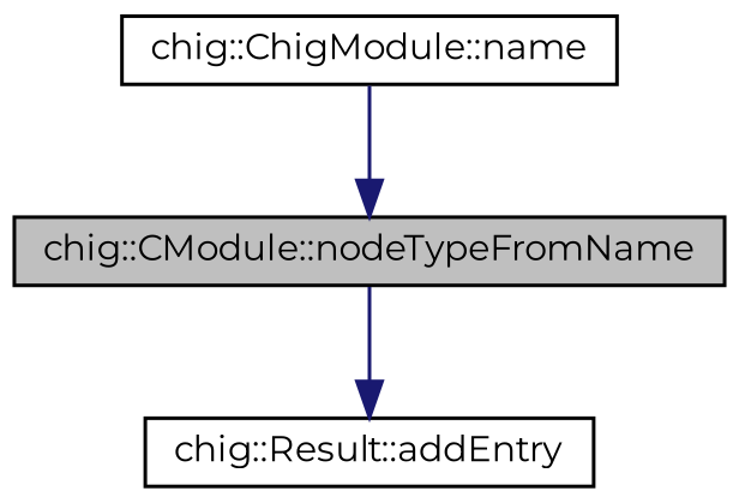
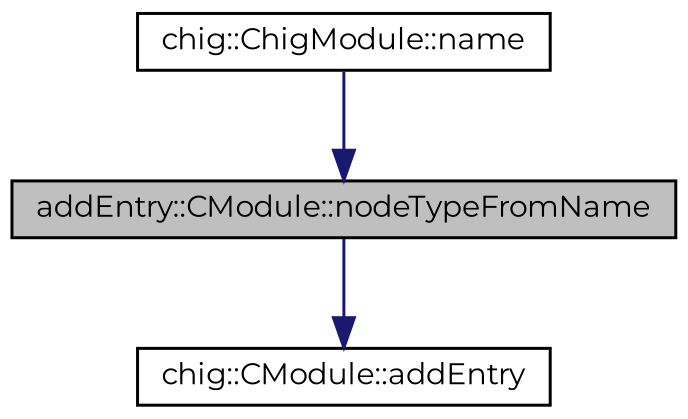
  digraph {
    fontname=Montserrat
    rankdir=TB
    node [color=black fillcolor=white fontname=Montserrat fontsize=10 shape=record style=filled]
    edge [color=midnightblue fontname=Montserrat fontsize=10 labelfontname=Helvetica labelfontsize=10 style=solid]
-   n1 [fillcolor=grey75 fontcolor=black height=0.2 label="chig::CModule::nodeTypeFromName" width=0.4]
-   n2 [height=0.2 label="chig::Result::addEntry" width=0.4]
+   n1 [fillcolor=grey75 fontcolor=black height=0.2 label="addEntry::CModule::nodeTypeFromName" width=0.4]
+   n2 [height=0.2 label="chig::CModule::addEntry" width=0.4]
    n3 [height=0.2 label="chig::ChigModule::name" width=0.4]
    n1 -> n2
    n3 -> n1
  }
